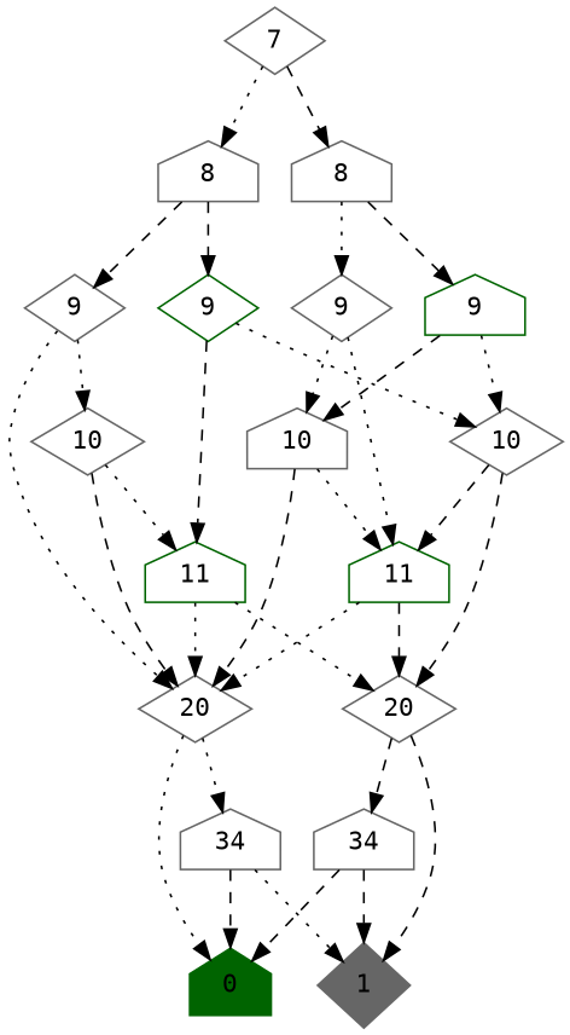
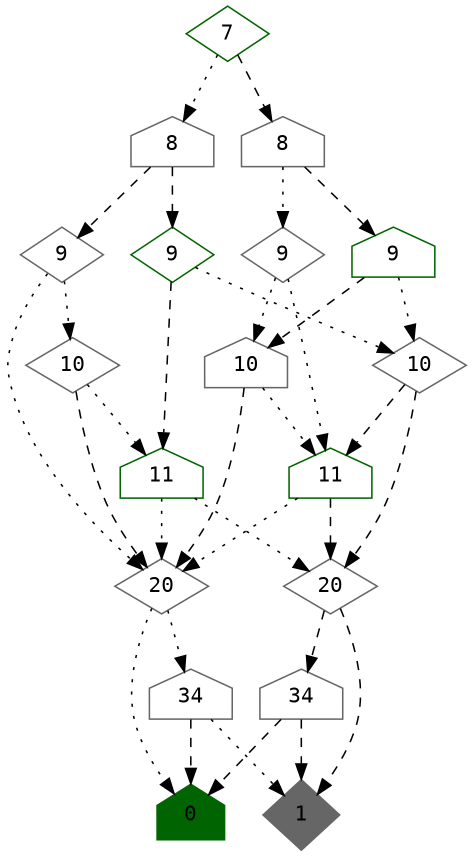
  digraph {
    fontname="DejaVu Sans Mono"
    node [shape=house color=gray40 fontname="DejaVu Sans Mono"]
    edge [style=dashed fontname="DejaVu Sans Mono"]
    n1 [height=0.3 label=0 style=filled width=0.3 color=darkgreen]
    n2 [height=0.3 label=1 shape=diamond style=filled width=0.3]
-   n3 [label=7 shape=diamond]
+   n3 [label=7 color=darkgreen shape=diamond]
    n4 [label=8]
    n5 [label=8]
    n6 [label=9 color=darkgreen]
    n7 [label=9 shape=diamond]
    n8 [label=9 color=darkgreen shape=diamond]
    n9 [label=9 shape=diamond]
    n10 [label=10]
    n11 [label=10 shape=diamond]
    n12 [label=11 color=darkgreen]
    n13 [label=20 shape=diamond]
    n14 [label=20 shape=diamond]
    n15 [label=34]
    n16 [label=34]
    n17 [label=11 color=darkgreen]
    n18 [label=10 shape=diamond]
    n3 -> n4
    n3 -> n5 [style=dotted]
    n4 -> n6
    n4 -> n7 [style=dotted]
    n5 -> n8
    n5 -> n9
    n6 -> n10
    n6 -> n11 [style=dotted]
    n7 -> n10 [style=dotted]
    n7 -> n12 [style=dotted]
    n8 -> n11 [style=dotted]
    n8 -> n17
    n9 -> n13 [style=dotted]
    n9 -> n18 [style=dotted]
    n10 -> n12 [style=dotted]
    n10 -> n13
    n11 -> n12
    n11 -> n14
    n12 -> n13 [style=dotted]
    n12 -> n14
    n13 -> n1 [style=dotted]
    n13 -> n15 [style=dotted]
    n14 -> n2
    n14 -> n16
    n15 -> n1
    n15 -> n2 [style=dotted]
    n16 -> n1
    n16 -> n2
    n17 -> n13 [style=dotted]
    n17 -> n14 [style=dotted]
    n18 -> n13
    n18 -> n17 [style=dotted]
  }
